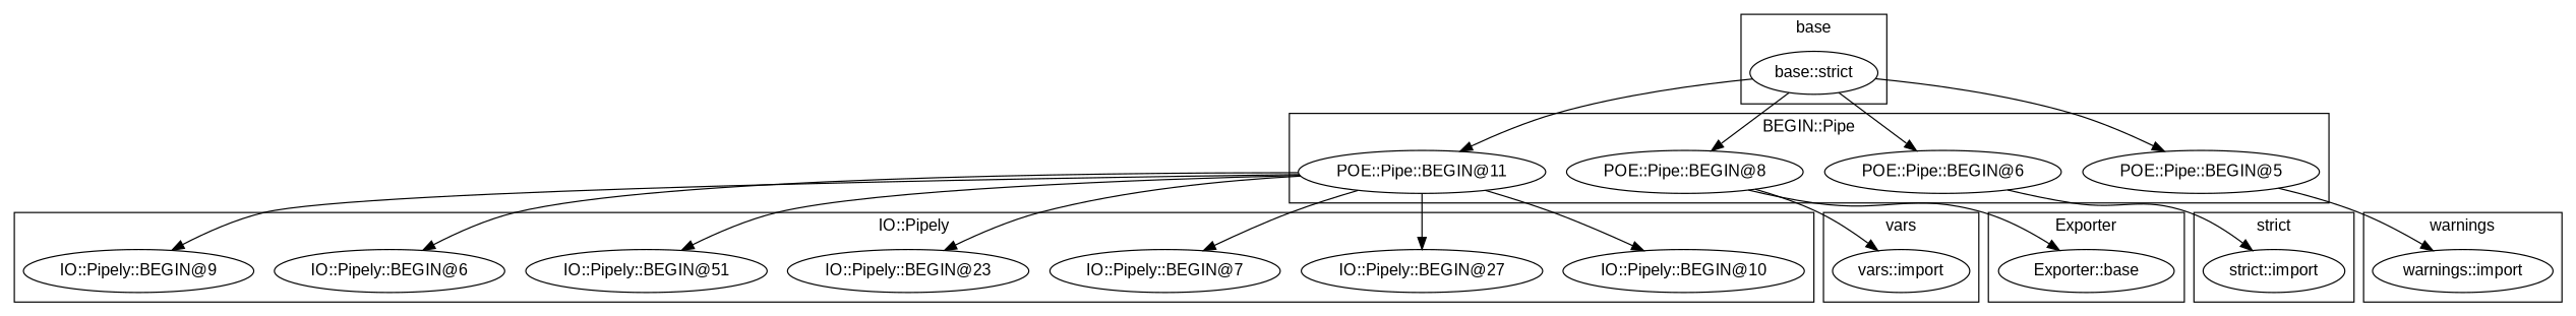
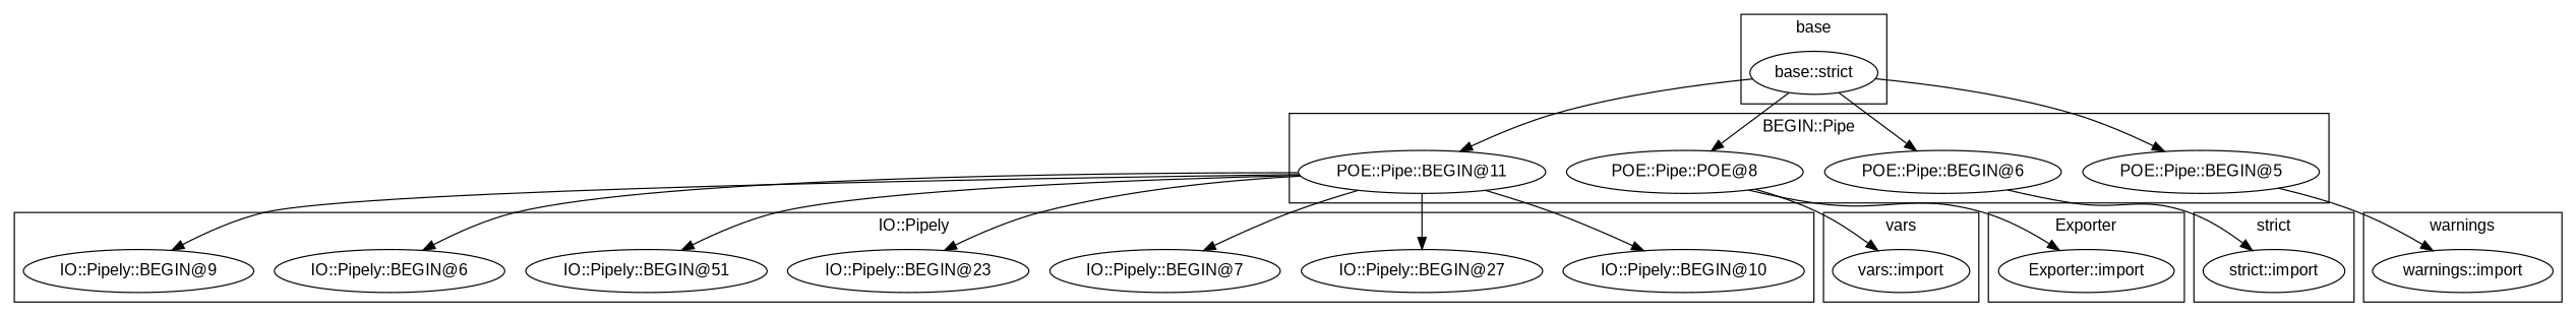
  digraph {
    fontname="Liberation Sans"
    node [fontname="Liberation Sans"]
    edge [fontname="Liberation Sans"]
    "POE::Pipe::BEGIN@11"
-   "POE::Pipe::BEGIN@8"
+   "POE::Pipe::BEGIN@8" [label="POE::Pipe::POE@8"]
    "POE::Pipe::BEGIN@6"
    "POE::Pipe::BEGIN@5"
    "strict::import"
    "IO::Pipely::BEGIN@10"
    "IO::Pipely::BEGIN@27"
    "IO::Pipely::BEGIN@7"
    "IO::Pipely::BEGIN@23"
    "IO::Pipely::BEGIN@51"
    "IO::Pipely::BEGIN@6"
    "IO::Pipely::BEGIN@9"
    "vars::import"
    n14 [label="base::strict"]
-   "Exporter::import" [label="Exporter::base"]
+   "Exporter::import"
    "warnings::import"
    subgraph cluster_1 {
      label="BEGIN::Pipe"
      "POE::Pipe::BEGIN@11"
      "POE::Pipe::BEGIN@8"
      "POE::Pipe::BEGIN@6"
      "POE::Pipe::BEGIN@5"
    }
    subgraph cluster_2 {
      label="strict"
      "strict::import"
    }
    subgraph cluster_3 {
      label="IO::Pipely"
      "IO::Pipely::BEGIN@10"
      "IO::Pipely::BEGIN@27"
      "IO::Pipely::BEGIN@7"
      "IO::Pipely::BEGIN@23"
      "IO::Pipely::BEGIN@51"
      "IO::Pipely::BEGIN@6"
      "IO::Pipely::BEGIN@9"
    }
    subgraph cluster_4 {
      label=vars
      "vars::import"
    }
    subgraph cluster_5 {
      label=base
      n14
    }
    subgraph cluster_6 {
      label=Exporter
      "Exporter::import"
    }
    subgraph cluster_7 {
      label=warnings
      "warnings::import"
    }
    "POE::Pipe::BEGIN@11" -> "IO::Pipely::BEGIN@10"
    "POE::Pipe::BEGIN@11" -> "IO::Pipely::BEGIN@27"
    "POE::Pipe::BEGIN@11" -> "IO::Pipely::BEGIN@7"
    "POE::Pipe::BEGIN@11" -> "IO::Pipely::BEGIN@23"
    "POE::Pipe::BEGIN@11" -> "IO::Pipely::BEGIN@51"
    "POE::Pipe::BEGIN@11" -> "IO::Pipely::BEGIN@6"
    "POE::Pipe::BEGIN@11" -> "IO::Pipely::BEGIN@9"
    "POE::Pipe::BEGIN@8" -> "vars::import"
    "POE::Pipe::BEGIN@8" -> "Exporter::import"
    "POE::Pipe::BEGIN@6" -> "strict::import"
    "POE::Pipe::BEGIN@5" -> "warnings::import"
    n14 -> "POE::Pipe::BEGIN@11"
    n14 -> "POE::Pipe::BEGIN@8"
    n14 -> "POE::Pipe::BEGIN@6"
    n14 -> "POE::Pipe::BEGIN@5"
  }
